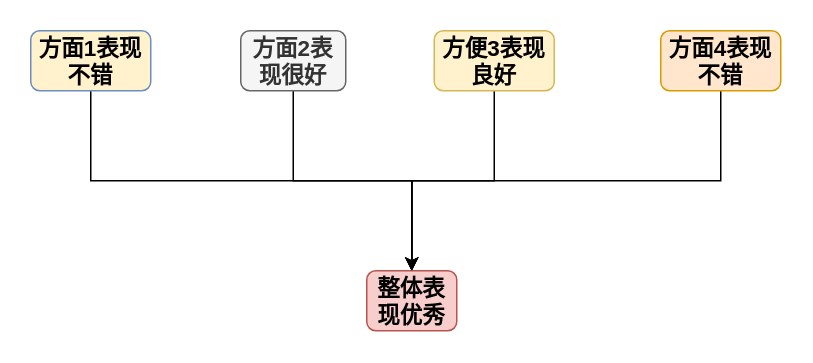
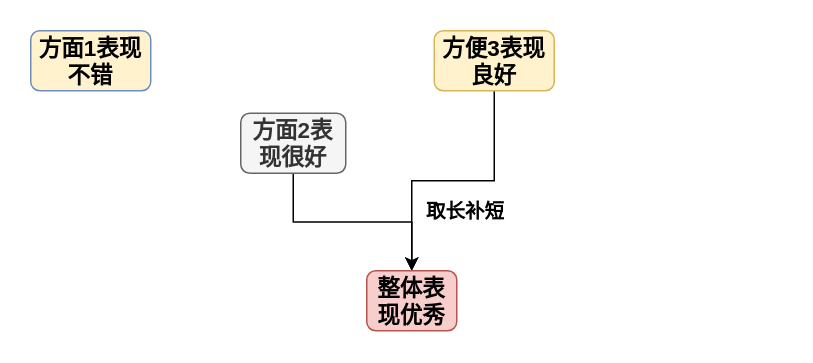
  <mxCell id="0" />
  <mxCell id="1" parent="0" />
  <mxCell id="2" style="edgeStyle=orthogonalEdgeStyle;rounded=0;orthogonalLoop=1;jettySize=auto;html=1;exitX=0.5;exitY=1;exitDx=0;exitDy=0;entryX=0.5;entryY=0;entryDx=0;entryDy=0;fontSize=13;" edge="1" parent="1" source="3" target="8"><mxGeometry relative="1" as="geometry" /></mxCell>
- <mxCell id="3" value="方面2表现很好" style="rounded=1;whiteSpace=wrap;html=1;fontSize=15;fontStyle=1;fillColor=#f5f5f5;strokeColor=#666666;fontColor=#333333;" parent="1" vertex="1"><mxGeometry x="160" y="20" width="70" height="40" as="geometry" /></mxCell>
+ <mxCell id="3" value="方面2表现很好" style="rounded=1;whiteSpace=wrap;html=1;fontSize=15;fontStyle=1;fillColor=#f5f5f5;strokeColor=#666666;fontColor=#333333;" parent="1" vertex="1"><mxGeometry x="160" y="75" width="70" height="40" as="geometry" /></mxCell>
  <mxCell id="4" style="edgeStyle=orthogonalEdgeStyle;rounded=0;orthogonalLoop=1;jettySize=auto;html=1;exitX=0.5;exitY=1;exitDx=0;exitDy=0;" edge="1" parent="1" source="5" target="8"><mxGeometry relative="1" as="geometry" /></mxCell>
  <mxCell id="5" value="方便3表现良好" style="rounded=1;whiteSpace=wrap;html=1;fontSize=15;fontStyle=1;fillColor=#fff2cc;strokeColor=#d6b656;" vertex="1" parent="1"><mxGeometry x="289" y="20" width="80" height="40" as="geometry" /></mxCell>
- <mxCell id="6" style="edgeStyle=orthogonalEdgeStyle;rounded=0;orthogonalLoop=1;jettySize=auto;html=1;exitX=0.5;exitY=1;exitDx=0;exitDy=0;entryX=0.5;entryY=0;entryDx=0;entryDy=0;" edge="1" parent="1" source="7" target="8"><mxGeometry relative="1" as="geometry" /></mxCell>
- <mxCell id="7" value="方面4表现不错" style="rounded=1;whiteSpace=wrap;html=1;fontSize=15;fontStyle=1;fillColor=#ffe6cc;strokeColor=#d79b00;" vertex="1" parent="1"><mxGeometry x="440" y="20" width="80" height="40" as="geometry" /></mxCell>
  <mxCell id="8" value="整体表现优秀" style="rounded=1;whiteSpace=wrap;html=1;fontSize=15;fontStyle=1;fillColor=#f8cecc;strokeColor=#b85450;" vertex="1" parent="1"><mxGeometry x="244" y="180" width="60" height="40" as="geometry" /></mxCell>
- <mxCell id="9" style="edgeStyle=orthogonalEdgeStyle;rounded=0;orthogonalLoop=1;jettySize=auto;html=1;exitX=0.5;exitY=1;exitDx=0;exitDy=0;" edge="1" parent="1" source="10" target="8"><mxGeometry relative="1" as="geometry" /></mxCell>
  <mxCell id="10" value="方面1表现不错" style="rounded=1;whiteSpace=wrap;html=1;fontSize=15;fontStyle=1;fillColor=#fff2cc;strokeColor=#6c8ebf;" vertex="1" parent="1"><mxGeometry x="20" y="20" width="80" height="40" as="geometry" /></mxCell>
+ <mxCell id="11" value="取长补短" style="text;html=1;strokeColor=none;fillColor=none;align=center;verticalAlign=middle;whiteSpace=wrap;rounded=0;fontStyle=1;fontSize=13;" vertex="1" parent="1"><mxGeometry x="280" y="130" width="60" height="20" as="geometry" /></mxCell>
